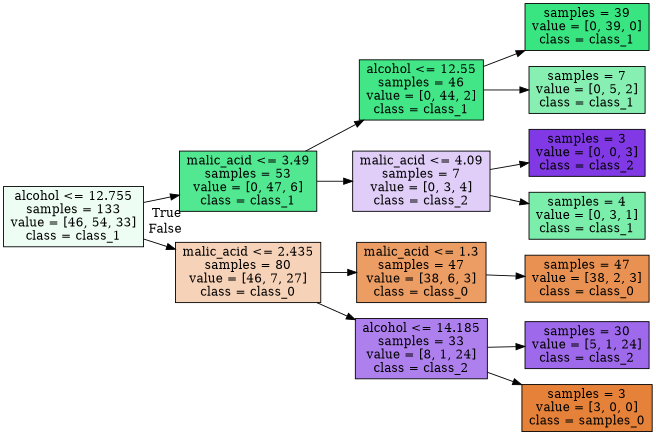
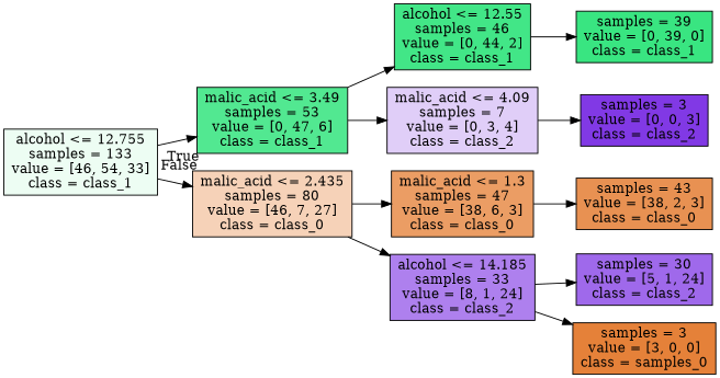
  digraph {
    rankdir=LR
    node [color=black shape=box style=filled]
    n1 [fillcolor="#edfdf3" label="alcohol <= 12.755\nsamples = 133\nvalue = [46, 54, 33]\nclass = class_1"]
    n2 [fillcolor="#52e891" label="malic_acid <= 3.49\nsamples = 53\nvalue = [0, 47, 6]\nclass = class_1"]
    n3 [fillcolor="#f6d2b8" label="malic_acid <= 2.435\nsamples = 80\nvalue = [46, 7, 27]\nclass = class_0"]
    n4 [fillcolor="#42e687" label="alcohol <= 12.55\nsamples = 46\nvalue = [0, 44, 2]\nclass = class_1"]
    n5 [fillcolor="#e0cef8" label="malic_acid <= 4.09\nsamples = 7\nvalue = [0, 3, 4]\nclass = class_2"]
    n6 [fillcolor="#eb9d64" label="malic_acid <= 1.3\nsamples = 47\nvalue = [38, 6, 3]\nclass = class_0"]
    n7 [fillcolor="#ae80ee" label="alcohol <= 14.185\nsamples = 33\nvalue = [8, 1, 24]\nclass = class_2"]
    n8 [fillcolor="#39e581" label="samples = 39\nvalue = [0, 39, 0]\nclass = class_1"]
-   n9 [fillcolor="#88efb3" label="samples = 7\nvalue = [0, 5, 2]\nclass = class_1"]
    n10 [fillcolor="#8139e5" label="samples = 3\nvalue = [0, 0, 3]\nclass = class_2"]
-   n11 [fillcolor="#7beeab" label="samples = 4\nvalue = [0, 3, 1]\nclass = class_1"]
-   n12 [fillcolor="#e89152" label="samples = 47\nvalue = [38, 2, 3]\nclass = class_0"]
+   n12 [fillcolor="#e89152" label="samples = 43\nvalue = [38, 2, 3]\nclass = class_0"]
    n13 [fillcolor="#9f69eb" label="samples = 30\nvalue = [5, 1, 24]\nclass = class_2"]
    n14 [fillcolor="#e58139" label="samples = 3\nvalue = [3, 0, 0]\nclass = samples_0"]
    n1 -> n2 [headlabel=True labelangle=45 labeldistance=2.5]
    n1 -> n3 [headlabel=False labelangle=-45 labeldistance=2.5]
    n2 -> n4
    n2 -> n5
    n3 -> n6
    n3 -> n7
    n4 -> n8
-   n4 -> n9
    n5 -> n10
-   n5 -> n11
    n6 -> n12
    n7 -> n13
    n7 -> n14
  }
